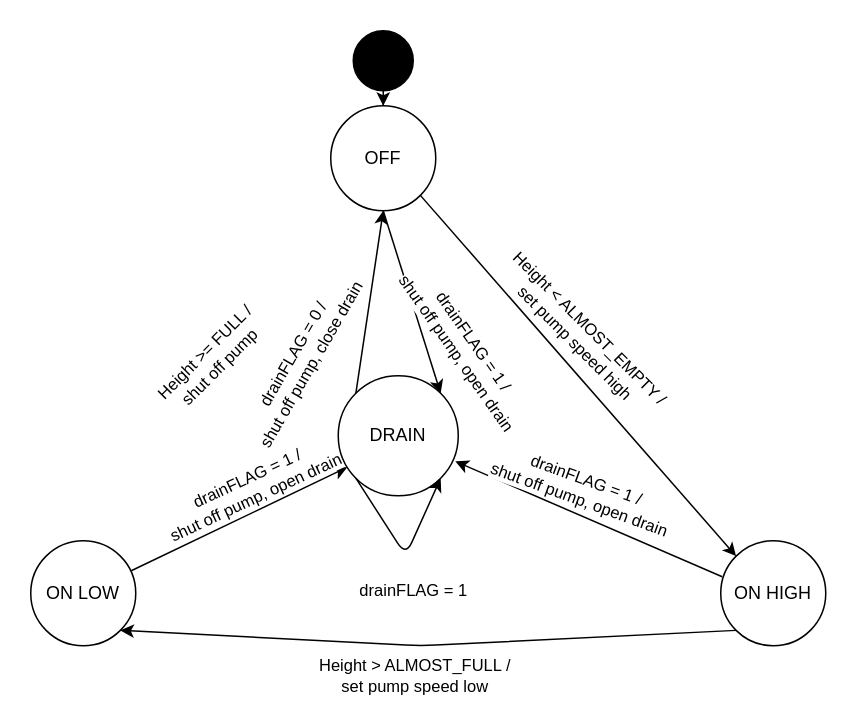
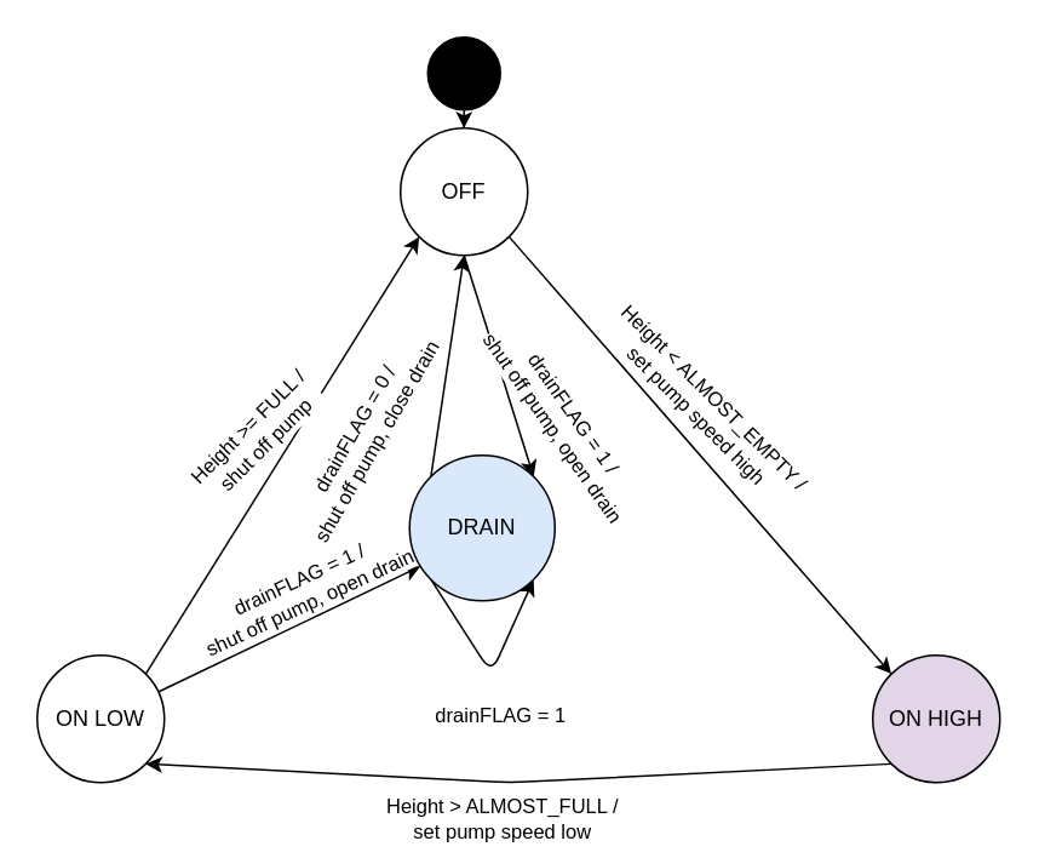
  <mxCell id="0" />
  <mxCell id="1" parent="0" />
  <mxCell id="2" value="" style="edgeStyle=orthogonalEdgeStyle;rounded=0;orthogonalLoop=1;jettySize=auto;html=1;" parent="1" source="3" target="4" edge="1"><mxGeometry relative="1" as="geometry" /></mxCell>
  <mxCell id="3" value="" style="ellipse;whiteSpace=wrap;html=1;aspect=fixed;direction=south;fillColor=#000000;" parent="1" vertex="1"><mxGeometry x="235" y="20" width="40" height="40" as="geometry" /></mxCell>
  <mxCell id="4" value="OFF" style="ellipse;whiteSpace=wrap;html=1;aspect=fixed;fillColor=#FFFFFF;" parent="1" vertex="1"><mxGeometry x="220" y="70" width="70" height="70" as="geometry" /></mxCell>
- <mxCell id="5" value="ON HIGH" style="ellipse;whiteSpace=wrap;html=1;aspect=fixed;fillColor=#FFFFFF;" parent="1" vertex="1"><mxGeometry x="480" y="360" width="70" height="70" as="geometry" /></mxCell>
+ <mxCell id="5" value="ON HIGH" style="ellipse;whiteSpace=wrap;html=1;aspect=fixed;fillColor=#e1d5e7;" parent="1" vertex="1"><mxGeometry x="480" y="360" width="70" height="70" as="geometry" /></mxCell>
  <mxCell id="6" value="ON LOW" style="ellipse;whiteSpace=wrap;html=1;aspect=fixed;fillColor=#FFFFFF;" parent="1" vertex="1"><mxGeometry x="20" y="360" width="70" height="70" as="geometry" /></mxCell>
- <mxCell id="7" value="DRAIN" style="ellipse;whiteSpace=wrap;html=1;aspect=fixed;fillColor=#FFFFFF;" parent="1" vertex="1"><mxGeometry x="225" y="250" width="80" height="80" as="geometry" /></mxCell>
+ <mxCell id="7" value="DRAIN" style="ellipse;whiteSpace=wrap;html=1;aspect=fixed;fillColor=#dae8fc;" parent="1" vertex="1"><mxGeometry x="225" y="250" width="80" height="80" as="geometry" /></mxCell>
  <mxCell id="8" value="" style="endArrow=classic;html=1;exitX=1;exitY=1;exitDx=0;exitDy=0;entryX=0;entryY=0;entryDx=0;entryDy=0;" parent="1" source="4" target="5" edge="1"><mxGeometry width="50" height="50" relative="1" as="geometry"><mxPoint x="360" y="270" as="sourcePoint" /><mxPoint x="410" y="220" as="targetPoint" /></mxGeometry></mxCell>
  <mxCell id="9" value="Height &amp;lt; ALMOST_EMPTY /&lt;br&gt;set pump speed high" style="edgeLabel;html=1;align=center;verticalAlign=middle;resizable=0;points=[];rotation=45;" parent="8" vertex="1" connectable="0"><mxGeometry x="-0.135" y="2" relative="1" as="geometry"><mxPoint x="15.64" y="-10.09" as="offset" /></mxGeometry></mxCell>
+ <mxCell id="10" value="" style="endArrow=classic;html=1;exitX=1;exitY=0;exitDx=0;exitDy=0;entryX=0;entryY=1;entryDx=0;entryDy=0;" parent="1" source="6" target="4" edge="1"><mxGeometry width="50" height="50" relative="1" as="geometry"><mxPoint x="360" y="270" as="sourcePoint" /><mxPoint x="410" y="220" as="targetPoint" /></mxGeometry></mxCell>
  <mxCell id="11" value="Height &amp;gt; ALMOST_FULL /&lt;br&gt;set pump speed low" style="edgeLabel;html=1;align=center;verticalAlign=middle;resizable=0;points=[];rotation=0;" parent="1" vertex="1" connectable="0"><mxGeometry x="275.004" y="449.998" as="geometry" /></mxCell>
  <mxCell id="12" value="Height &amp;gt;= FULL /&lt;br&gt;shut off pump" style="edgeLabel;html=1;align=center;verticalAlign=middle;resizable=0;points=[];rotation=-45;" parent="1" vertex="1" connectable="0"><mxGeometry x="140.004" y="239.998" as="geometry" /></mxCell>
- <mxCell id="13" value="" style="endArrow=classic;html=1;entryX=0.975;entryY=0.713;entryDx=0;entryDy=0;entryPerimeter=0;exitX=0.014;exitY=0.343;exitDx=0;exitDy=0;exitPerimeter=0;" parent="1" source="5" target="7" edge="1"><mxGeometry width="50" height="50" relative="1" as="geometry"><mxPoint x="295" y="350" as="sourcePoint" /><mxPoint x="345" y="300" as="targetPoint" /></mxGeometry></mxCell>
- <mxCell id="14" value="drainFLAG = 1 /&lt;br&gt;shut off pump, open drain" style="edgeLabel;html=1;align=center;verticalAlign=middle;resizable=0;points=[];rotation=20;" parent="13" vertex="1" connectable="0"><mxGeometry x="0.245" y="-1" relative="1" as="geometry"><mxPoint x="17.33" y="-9.37" as="offset" /></mxGeometry></mxCell>
  <mxCell id="15" value="" style="endArrow=classic;html=1;entryX=0.075;entryY=0.763;entryDx=0;entryDy=0;entryPerimeter=0;exitX=0.957;exitY=0.286;exitDx=0;exitDy=0;exitPerimeter=0;" parent="1" source="6" target="7" edge="1"><mxGeometry width="50" height="50" relative="1" as="geometry"><mxPoint x="151" y="337" as="sourcePoint" /><mxPoint x="410" y="220" as="targetPoint" /></mxGeometry></mxCell>
  <mxCell id="16" value="" style="endArrow=classic;html=1;entryX=1;entryY=0;entryDx=0;entryDy=0;exitX=0.5;exitY=1;exitDx=0;exitDy=0;" parent="1" source="4" target="7" edge="1"><mxGeometry width="50" height="50" relative="1" as="geometry"><mxPoint x="360" y="270" as="sourcePoint" /><mxPoint x="410" y="220" as="targetPoint" /></mxGeometry></mxCell>
  <mxCell id="17" value="drainFLAG = 1 /&lt;br&gt;shut off pump, open drain" style="edgeLabel;html=1;align=center;verticalAlign=middle;resizable=0;points=[];rotation=-25;" parent="1" vertex="1" connectable="0"><mxGeometry x="170.001" y="319.996" as="geometry"><mxPoint x="-4.899" y="2.828" as="offset" /></mxGeometry></mxCell>
  <mxCell id="18" value="" style="endArrow=classic;html=1;entryX=0.5;entryY=1;entryDx=0;entryDy=0;exitX=0;exitY=0;exitDx=0;exitDy=0;" parent="1" source="7" target="4" edge="1"><mxGeometry width="50" height="50" relative="1" as="geometry"><mxPoint x="190" y="250" as="sourcePoint" /><mxPoint x="240" y="200" as="targetPoint" /></mxGeometry></mxCell>
  <mxCell id="19" value="drainFLAG = 1 /&lt;br&gt;shut off pump, open drain" style="edgeLabel;html=1;align=center;verticalAlign=middle;resizable=0;points=[];rotation=55;" parent="1" vertex="1" connectable="0"><mxGeometry x="309.998" y="230.003" as="geometry" /></mxCell>
  <mxCell id="20" value="drainFLAG = 0 /&lt;br&gt;shut off pump, close drain" style="edgeLabel;html=1;align=center;verticalAlign=middle;resizable=0;points=[];rotation=-60;" parent="1" vertex="1" connectable="0"><mxGeometry x="199.998" y="240.003" as="geometry" /></mxCell>
  <mxCell id="21" value="" style="endArrow=classic;html=1;entryX=1;entryY=1;entryDx=0;entryDy=0;exitX=0;exitY=1;exitDx=0;exitDy=0;" edge="1" parent="1" source="5" target="6"><mxGeometry width="50" height="50" relative="1" as="geometry"><mxPoint x="320" y="440" as="sourcePoint" /><mxPoint x="370" y="390" as="targetPoint" /><Array as="points"><mxPoint x="280" y="430" /></Array></mxGeometry></mxCell>
  <mxCell id="22" value="" style="endArrow=classic;html=1;entryX=1;entryY=1;entryDx=0;entryDy=0;exitX=0;exitY=1;exitDx=0;exitDy=0;" edge="1" parent="1" source="7" target="7"><mxGeometry width="50" height="50" relative="1" as="geometry"><mxPoint x="293" y="390" as="sourcePoint" /><mxPoint x="310" y="360" as="targetPoint" /><Array as="points"><mxPoint x="270" y="370" /></Array></mxGeometry></mxCell>
  <mxCell id="23" value="drainFLAG = 1" style="edgeLabel;html=1;align=center;verticalAlign=middle;resizable=0;points=[];rotation=0;" vertex="1" connectable="0" parent="1"><mxGeometry x="275.004" y="389.998" as="geometry"><mxPoint x="-1" y="3" as="offset" /></mxGeometry></mxCell>
